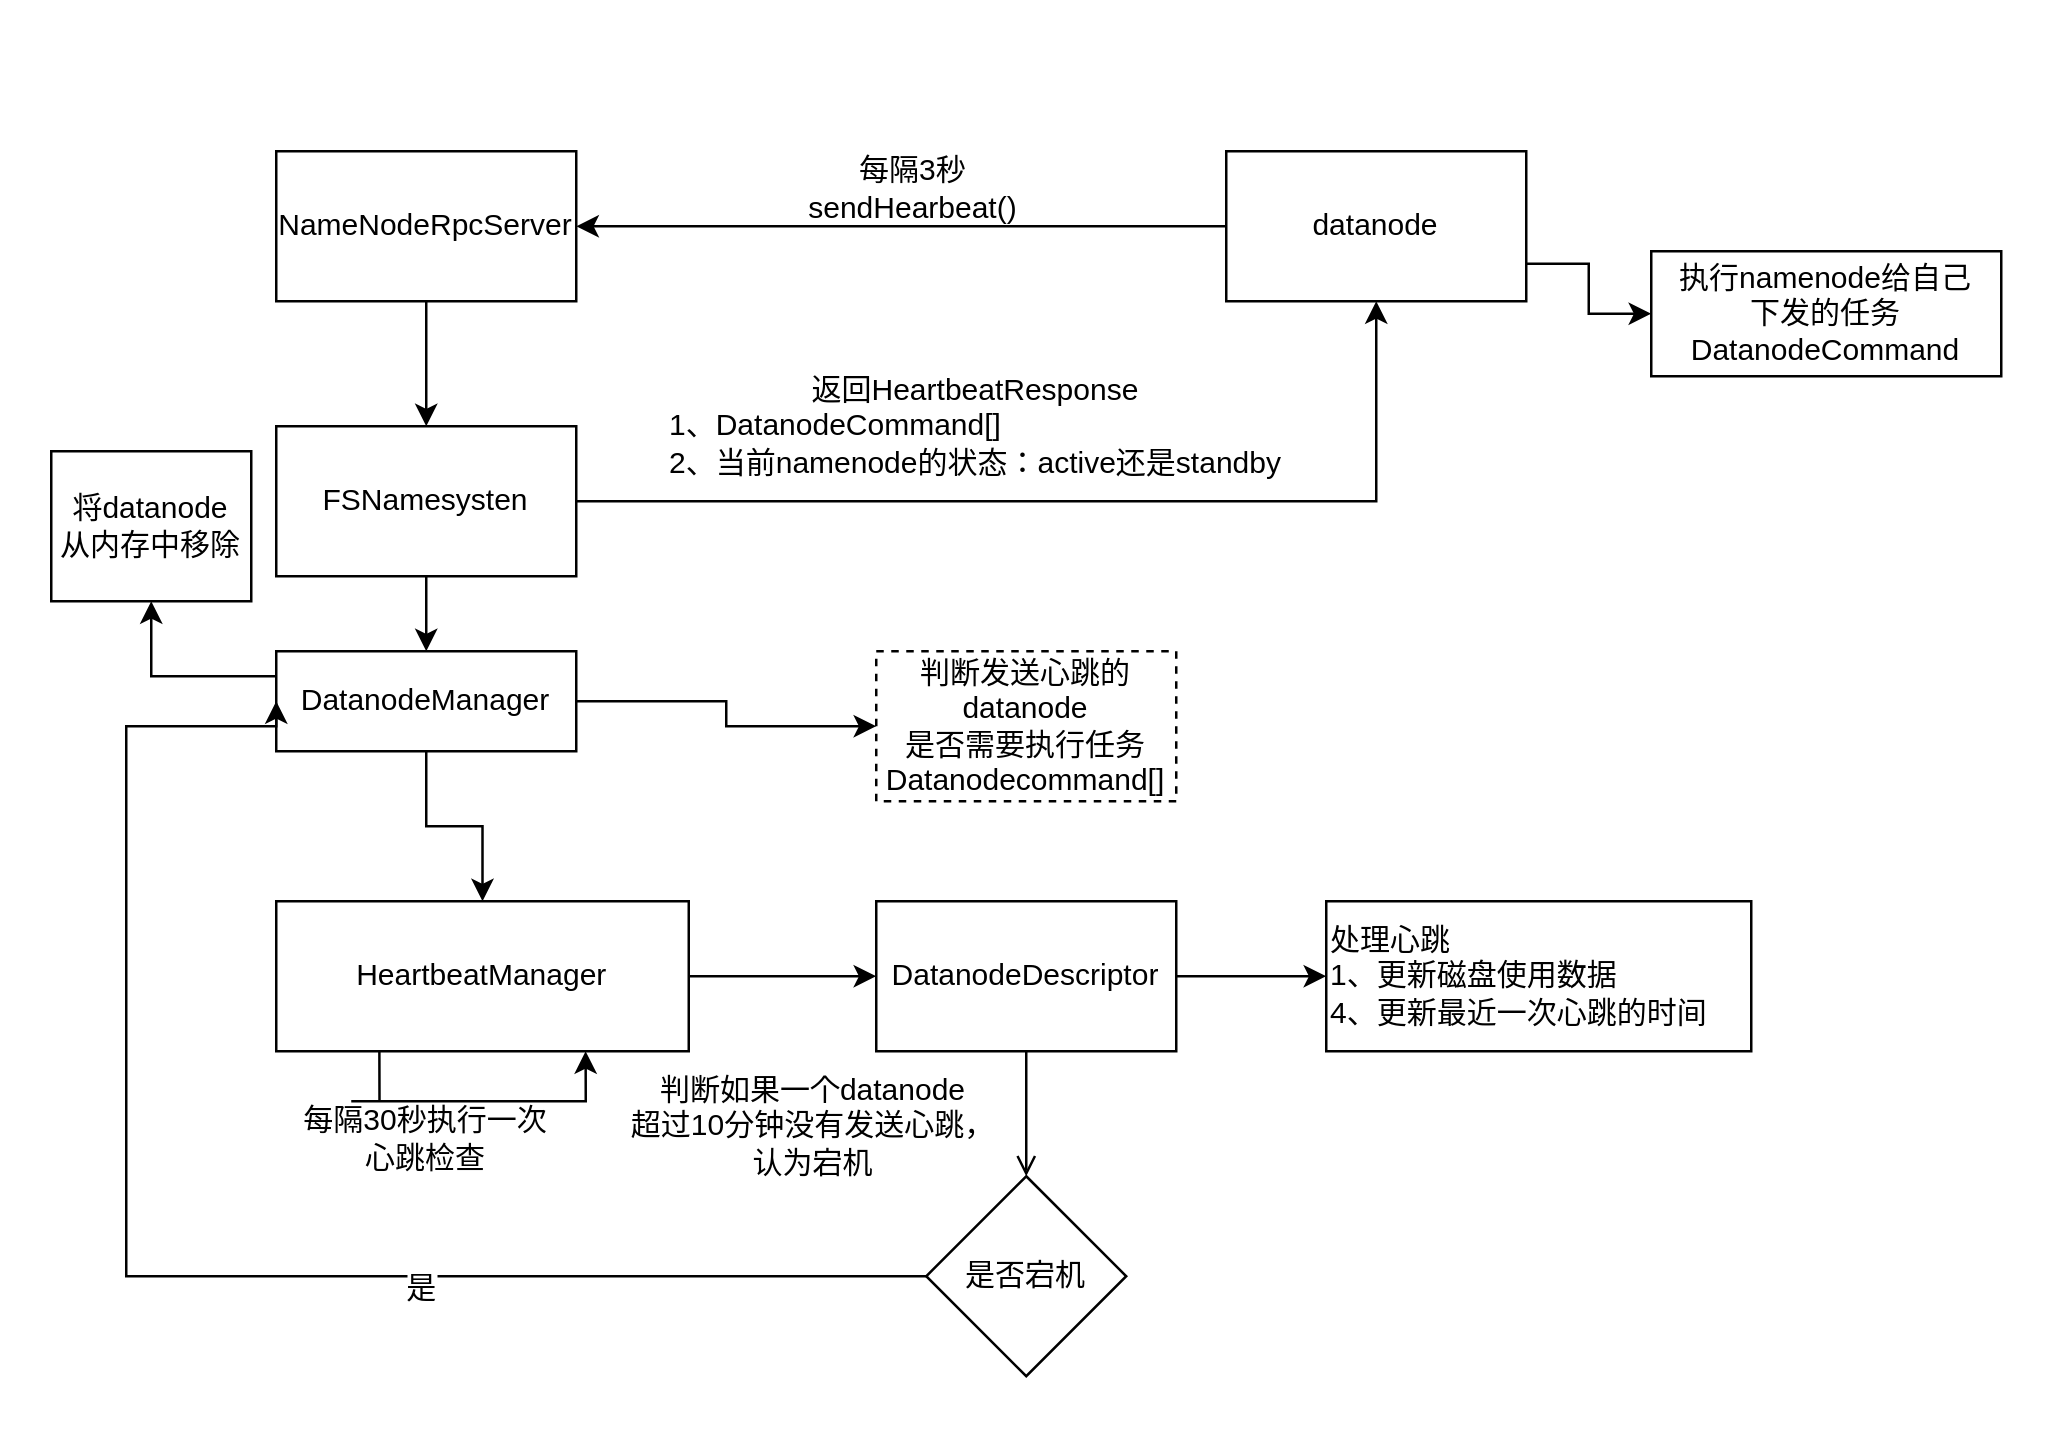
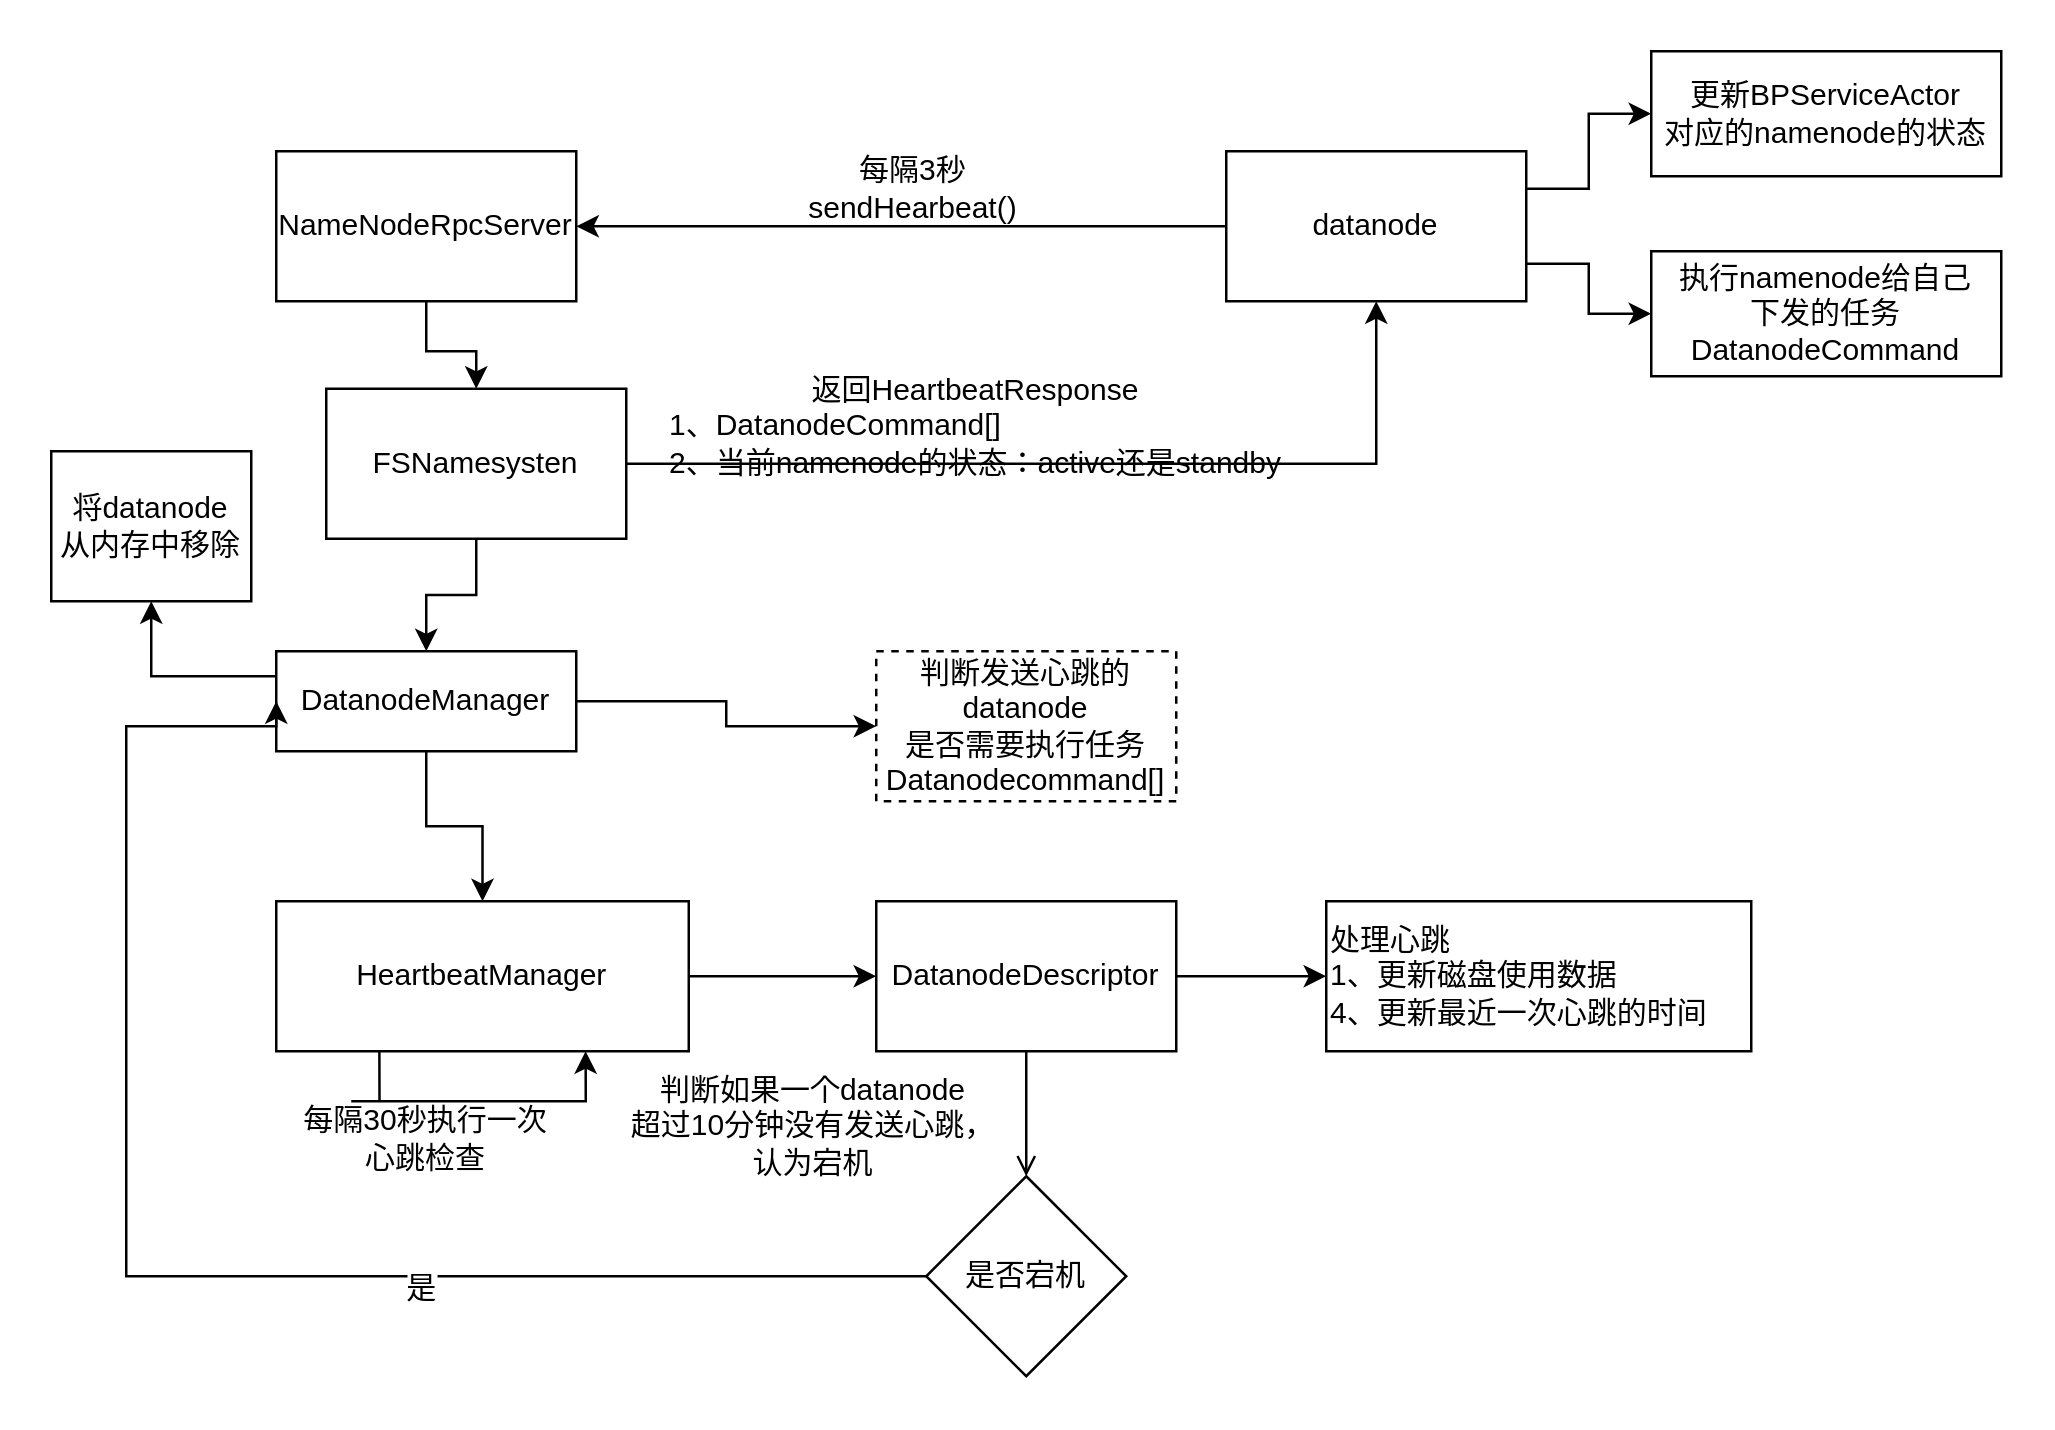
  <mxCell id="0" />
  <mxCell id="1" parent="0" />
+ <mxCell id="2" style="edgeStyle=orthogonalEdgeStyle;rounded=0;orthogonalLoop=1;jettySize=auto;html=1;exitX=1;exitY=0.25;exitDx=0;exitDy=0;entryX=0;entryY=0.5;entryDx=0;entryDy=0;" edge="1" parent="1" source="5" target="6"><mxGeometry relative="1" as="geometry" /></mxCell>
  <mxCell id="3" style="edgeStyle=orthogonalEdgeStyle;rounded=0;orthogonalLoop=1;jettySize=auto;html=1;exitX=1;exitY=0.75;exitDx=0;exitDy=0;entryX=0;entryY=0.5;entryDx=0;entryDy=0;" edge="1" parent="1" source="5" target="7"><mxGeometry relative="1" as="geometry" /></mxCell>
  <mxCell id="4" style="edgeStyle=orthogonalEdgeStyle;rounded=0;orthogonalLoop=1;jettySize=auto;html=1;" edge="1" parent="1" source="5" target="9"><mxGeometry relative="1" as="geometry" /></mxCell>
  <mxCell id="5" value="datanode" style="rounded=0;whiteSpace=wrap;html=1;" vertex="1" parent="1"><mxGeometry x="490" y="60" width="120" height="60" as="geometry" /></mxCell>
+ <mxCell id="6" value="更新BPServiceActor&lt;br&gt;对应的namenode的状态" style="rounded=0;whiteSpace=wrap;html=1;" vertex="1" parent="1"><mxGeometry x="660" y="20" width="140" height="50" as="geometry" /></mxCell>
  <mxCell id="7" value="执行namenode给自己&lt;br&gt;下发的任务&lt;br&gt;DatanodeCommand" style="rounded=0;whiteSpace=wrap;html=1;" vertex="1" parent="1"><mxGeometry x="660" y="100" width="140" height="50" as="geometry" /></mxCell>
  <mxCell id="8" style="edgeStyle=orthogonalEdgeStyle;rounded=0;orthogonalLoop=1;jettySize=auto;html=1;entryX=0.5;entryY=0;entryDx=0;entryDy=0;" edge="1" parent="1" source="9" target="13"><mxGeometry relative="1" as="geometry" /></mxCell>
  <mxCell id="9" value="NameNodeRpcServer" style="rounded=0;whiteSpace=wrap;html=1;" vertex="1" parent="1"><mxGeometry x="110" y="60" width="120" height="60" as="geometry" /></mxCell>
  <mxCell id="10" value="每隔3秒&lt;br&gt;sendHearbeat()" style="text;html=1;strokeColor=none;fillColor=none;align=center;verticalAlign=middle;whiteSpace=wrap;rounded=0;" vertex="1" parent="1"><mxGeometry x="310" y="60" width="110" height="30" as="geometry" /></mxCell>
  <mxCell id="11" style="edgeStyle=orthogonalEdgeStyle;rounded=0;orthogonalLoop=1;jettySize=auto;html=1;entryX=0.5;entryY=0;entryDx=0;entryDy=0;" edge="1" parent="1" source="13" target="17"><mxGeometry relative="1" as="geometry" /></mxCell>
  <mxCell id="12" style="edgeStyle=orthogonalEdgeStyle;rounded=0;orthogonalLoop=1;jettySize=auto;html=1;entryX=0.5;entryY=1;entryDx=0;entryDy=0;" edge="1" parent="1" source="13" target="5"><mxGeometry relative="1" as="geometry" /></mxCell>
- <mxCell id="13" value="FSNamesysten" style="rounded=0;whiteSpace=wrap;html=1;" vertex="1" parent="1"><mxGeometry x="110" y="170" width="120" height="60" as="geometry" /></mxCell>
+ <mxCell id="13" value="FSNamesysten" style="rounded=0;whiteSpace=wrap;html=1;" vertex="1" parent="1"><mxGeometry x="130" y="155" width="120" height="60" as="geometry" /></mxCell>
  <mxCell id="14" style="edgeStyle=orthogonalEdgeStyle;rounded=0;orthogonalLoop=1;jettySize=auto;html=1;" edge="1" parent="1" source="17" target="20"><mxGeometry relative="1" as="geometry" /></mxCell>
  <mxCell id="15" style="edgeStyle=orthogonalEdgeStyle;rounded=0;orthogonalLoop=1;jettySize=auto;html=1;entryX=0.5;entryY=0;entryDx=0;entryDy=0;" edge="1" parent="1" source="17" target="19"><mxGeometry relative="1" as="geometry" /></mxCell>
  <mxCell id="16" style="edgeStyle=orthogonalEdgeStyle;rounded=0;orthogonalLoop=1;jettySize=auto;html=1;exitX=0;exitY=0.25;exitDx=0;exitDy=0;entryX=0.5;entryY=1;entryDx=0;entryDy=0;" edge="1" parent="1" source="17" target="31"><mxGeometry relative="1" as="geometry" /></mxCell>
  <mxCell id="17" value="DatanodeManager" style="rounded=0;whiteSpace=wrap;html=1;" vertex="1" parent="1"><mxGeometry x="110" y="260" width="120" height="40" as="geometry" /></mxCell>
  <mxCell id="18" style="edgeStyle=orthogonalEdgeStyle;rounded=0;orthogonalLoop=1;jettySize=auto;html=1;entryX=0;entryY=0.5;entryDx=0;entryDy=0;" edge="1" parent="1" source="19" target="23"><mxGeometry relative="1" as="geometry" /></mxCell>
  <mxCell id="19" value="HeartbeatManager" style="rounded=0;whiteSpace=wrap;html=1;" vertex="1" parent="1"><mxGeometry x="110" y="360" width="165" height="60" as="geometry" /></mxCell>
  <mxCell id="20" value="判断发送心跳的datanode&lt;br&gt;是否需要执行任务&lt;br&gt;Datanodecommand[]" style="rounded=0;whiteSpace=wrap;html=1;dashed=1;" vertex="1" parent="1"><mxGeometry x="350" y="260" width="120" height="60" as="geometry" /></mxCell>
  <mxCell id="21" style="edgeStyle=orthogonalEdgeStyle;rounded=0;orthogonalLoop=1;jettySize=auto;html=1;entryX=0;entryY=0.5;entryDx=0;entryDy=0;" edge="1" parent="1" source="23" target="27"><mxGeometry relative="1" as="geometry" /></mxCell>
  <mxCell id="22" style="edgeStyle=orthogonalEdgeStyle;rounded=0;orthogonalLoop=1;jettySize=auto;html=1;entryX=0.5;entryY=0;entryDx=0;entryDy=0;endArrow=open;" edge="1" parent="1" source="23" target="26"><mxGeometry relative="1" as="geometry" /></mxCell>
  <mxCell id="23" value="DatanodeDescriptor" style="rounded=0;whiteSpace=wrap;html=1;" vertex="1" parent="1"><mxGeometry x="350" y="360" width="120" height="60" as="geometry" /></mxCell>
  <mxCell id="24" style="edgeStyle=orthogonalEdgeStyle;rounded=0;orthogonalLoop=1;jettySize=auto;html=1;entryX=0;entryY=0.5;entryDx=0;entryDy=0;" edge="1" parent="1" source="26" target="17"><mxGeometry relative="1" as="geometry"><Array as="points"><mxPoint x="50" y="510" /><mxPoint x="50" y="290" /></Array></mxGeometry></mxCell>
  <mxCell id="25" value="是" style="text;html=1;align=center;verticalAlign=middle;resizable=0;points=[];labelBackgroundColor=#ffffff;" vertex="1" connectable="0" parent="24"><mxGeometry x="-0.333" y="4" relative="1" as="geometry"><mxPoint as="offset" /></mxGeometry></mxCell>
  <mxCell id="26" value="是否宕机" style="rhombus;whiteSpace=wrap;html=1;" vertex="1" parent="1"><mxGeometry x="370" y="470" width="80" height="80" as="geometry" /></mxCell>
  <mxCell id="27" value="处理心跳&lt;br&gt;1、更新磁盘使用数据&lt;br&gt;4、更新最近一次心跳的时间" style="rounded=0;whiteSpace=wrap;html=1;align=left;" vertex="1" parent="1"><mxGeometry x="530" y="360" width="170" height="60" as="geometry" /></mxCell>
  <mxCell id="28" value="判断如果一个datanode&lt;br&gt;超过10分钟没有发送心跳，&lt;br&gt;认为宕机" style="text;html=1;strokeColor=none;fillColor=none;align=center;verticalAlign=middle;whiteSpace=wrap;rounded=0;" vertex="1" parent="1"><mxGeometry x="250" y="430" width="150" height="40" as="geometry" /></mxCell>
  <mxCell id="29" style="edgeStyle=orthogonalEdgeStyle;rounded=0;orthogonalLoop=1;jettySize=auto;html=1;exitX=0.25;exitY=1;exitDx=0;exitDy=0;entryX=0.75;entryY=1;entryDx=0;entryDy=0;" edge="1" parent="1" source="19" target="19"><mxGeometry relative="1" as="geometry"><Array as="points"><mxPoint x="140" y="440" /><mxPoint x="200" y="440" /></Array></mxGeometry></mxCell>
  <mxCell id="30" value="每隔30秒执行一次&lt;br&gt;心跳检查" style="text;html=1;strokeColor=none;fillColor=none;align=center;verticalAlign=middle;whiteSpace=wrap;rounded=0;" vertex="1" parent="1"><mxGeometry x="120" y="440" width="100" height="30" as="geometry" /></mxCell>
  <mxCell id="31" value="将datanode&lt;br&gt;从内存中移除" style="rounded=0;whiteSpace=wrap;html=1;" vertex="1" parent="1"><mxGeometry x="20" y="180" width="80" height="60" as="geometry" /></mxCell>
  <mxCell id="32" value="返回HeartbeatResponse&lt;br&gt;&lt;div style=&quot;text-align: left&quot;&gt;&lt;span&gt;1、DatanodeCommand[]&lt;/span&gt;&lt;/div&gt;&lt;div style=&quot;text-align: left&quot;&gt;&lt;span&gt;2、当前namenode的状态：active还是standby&lt;/span&gt;&lt;/div&gt;" style="text;html=1;strokeColor=none;fillColor=none;align=center;verticalAlign=middle;whiteSpace=wrap;rounded=0;" vertex="1" parent="1"><mxGeometry x="260" y="150" width="260" height="40" as="geometry" /></mxCell>
